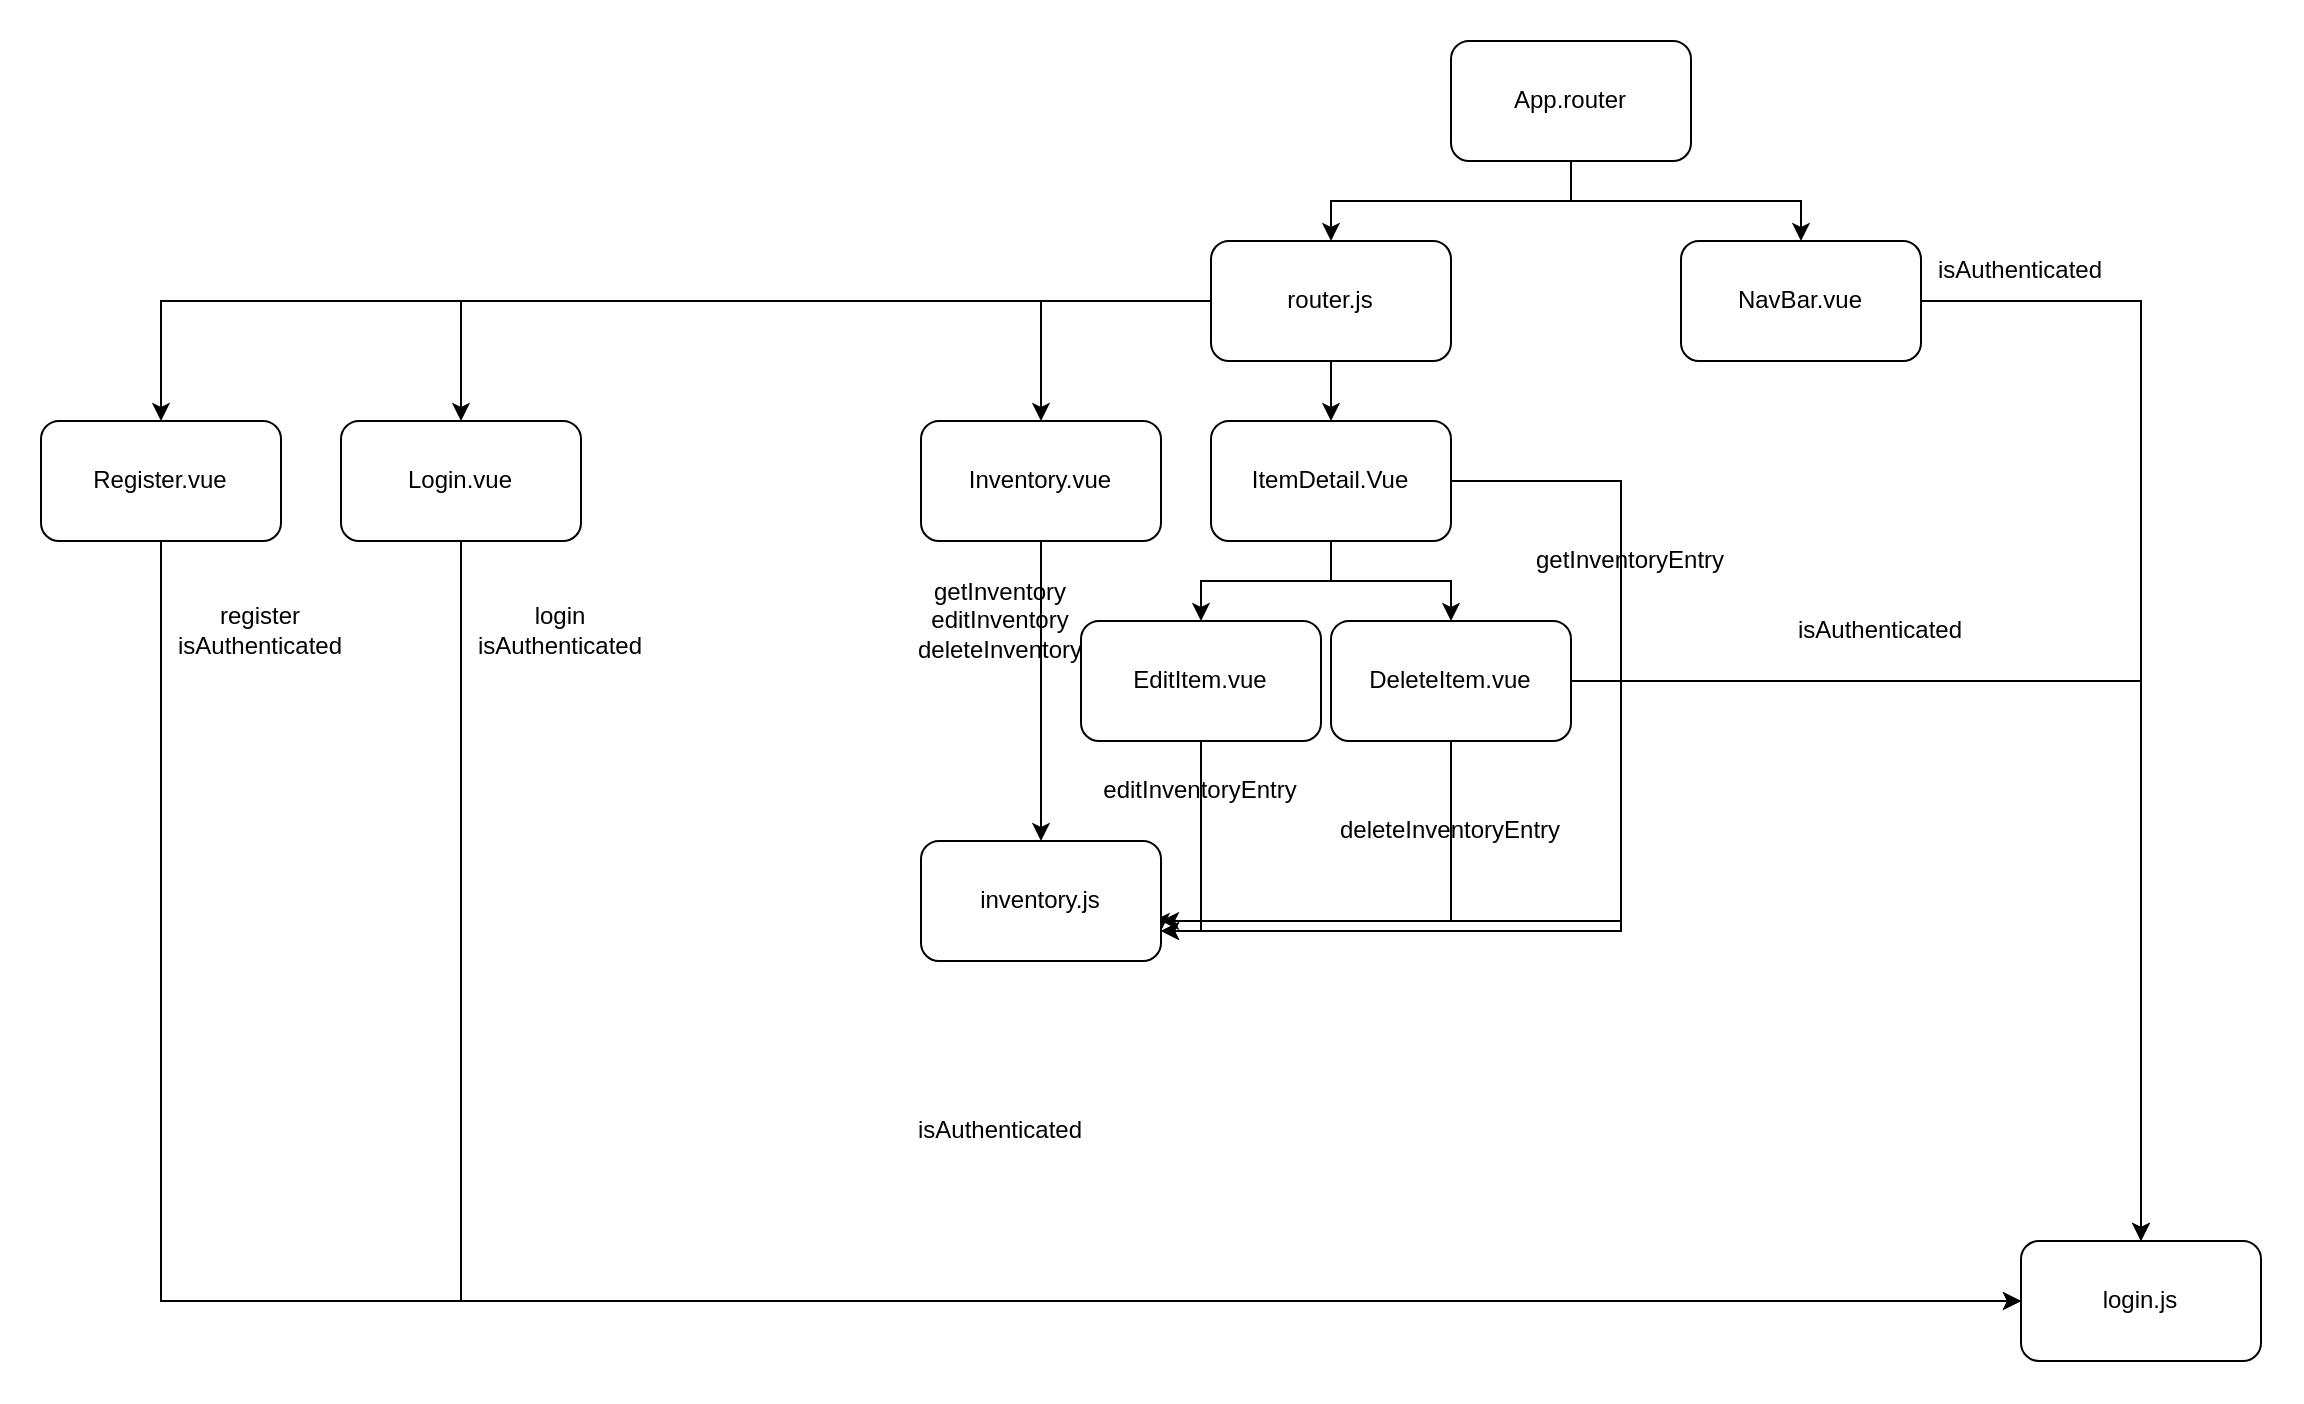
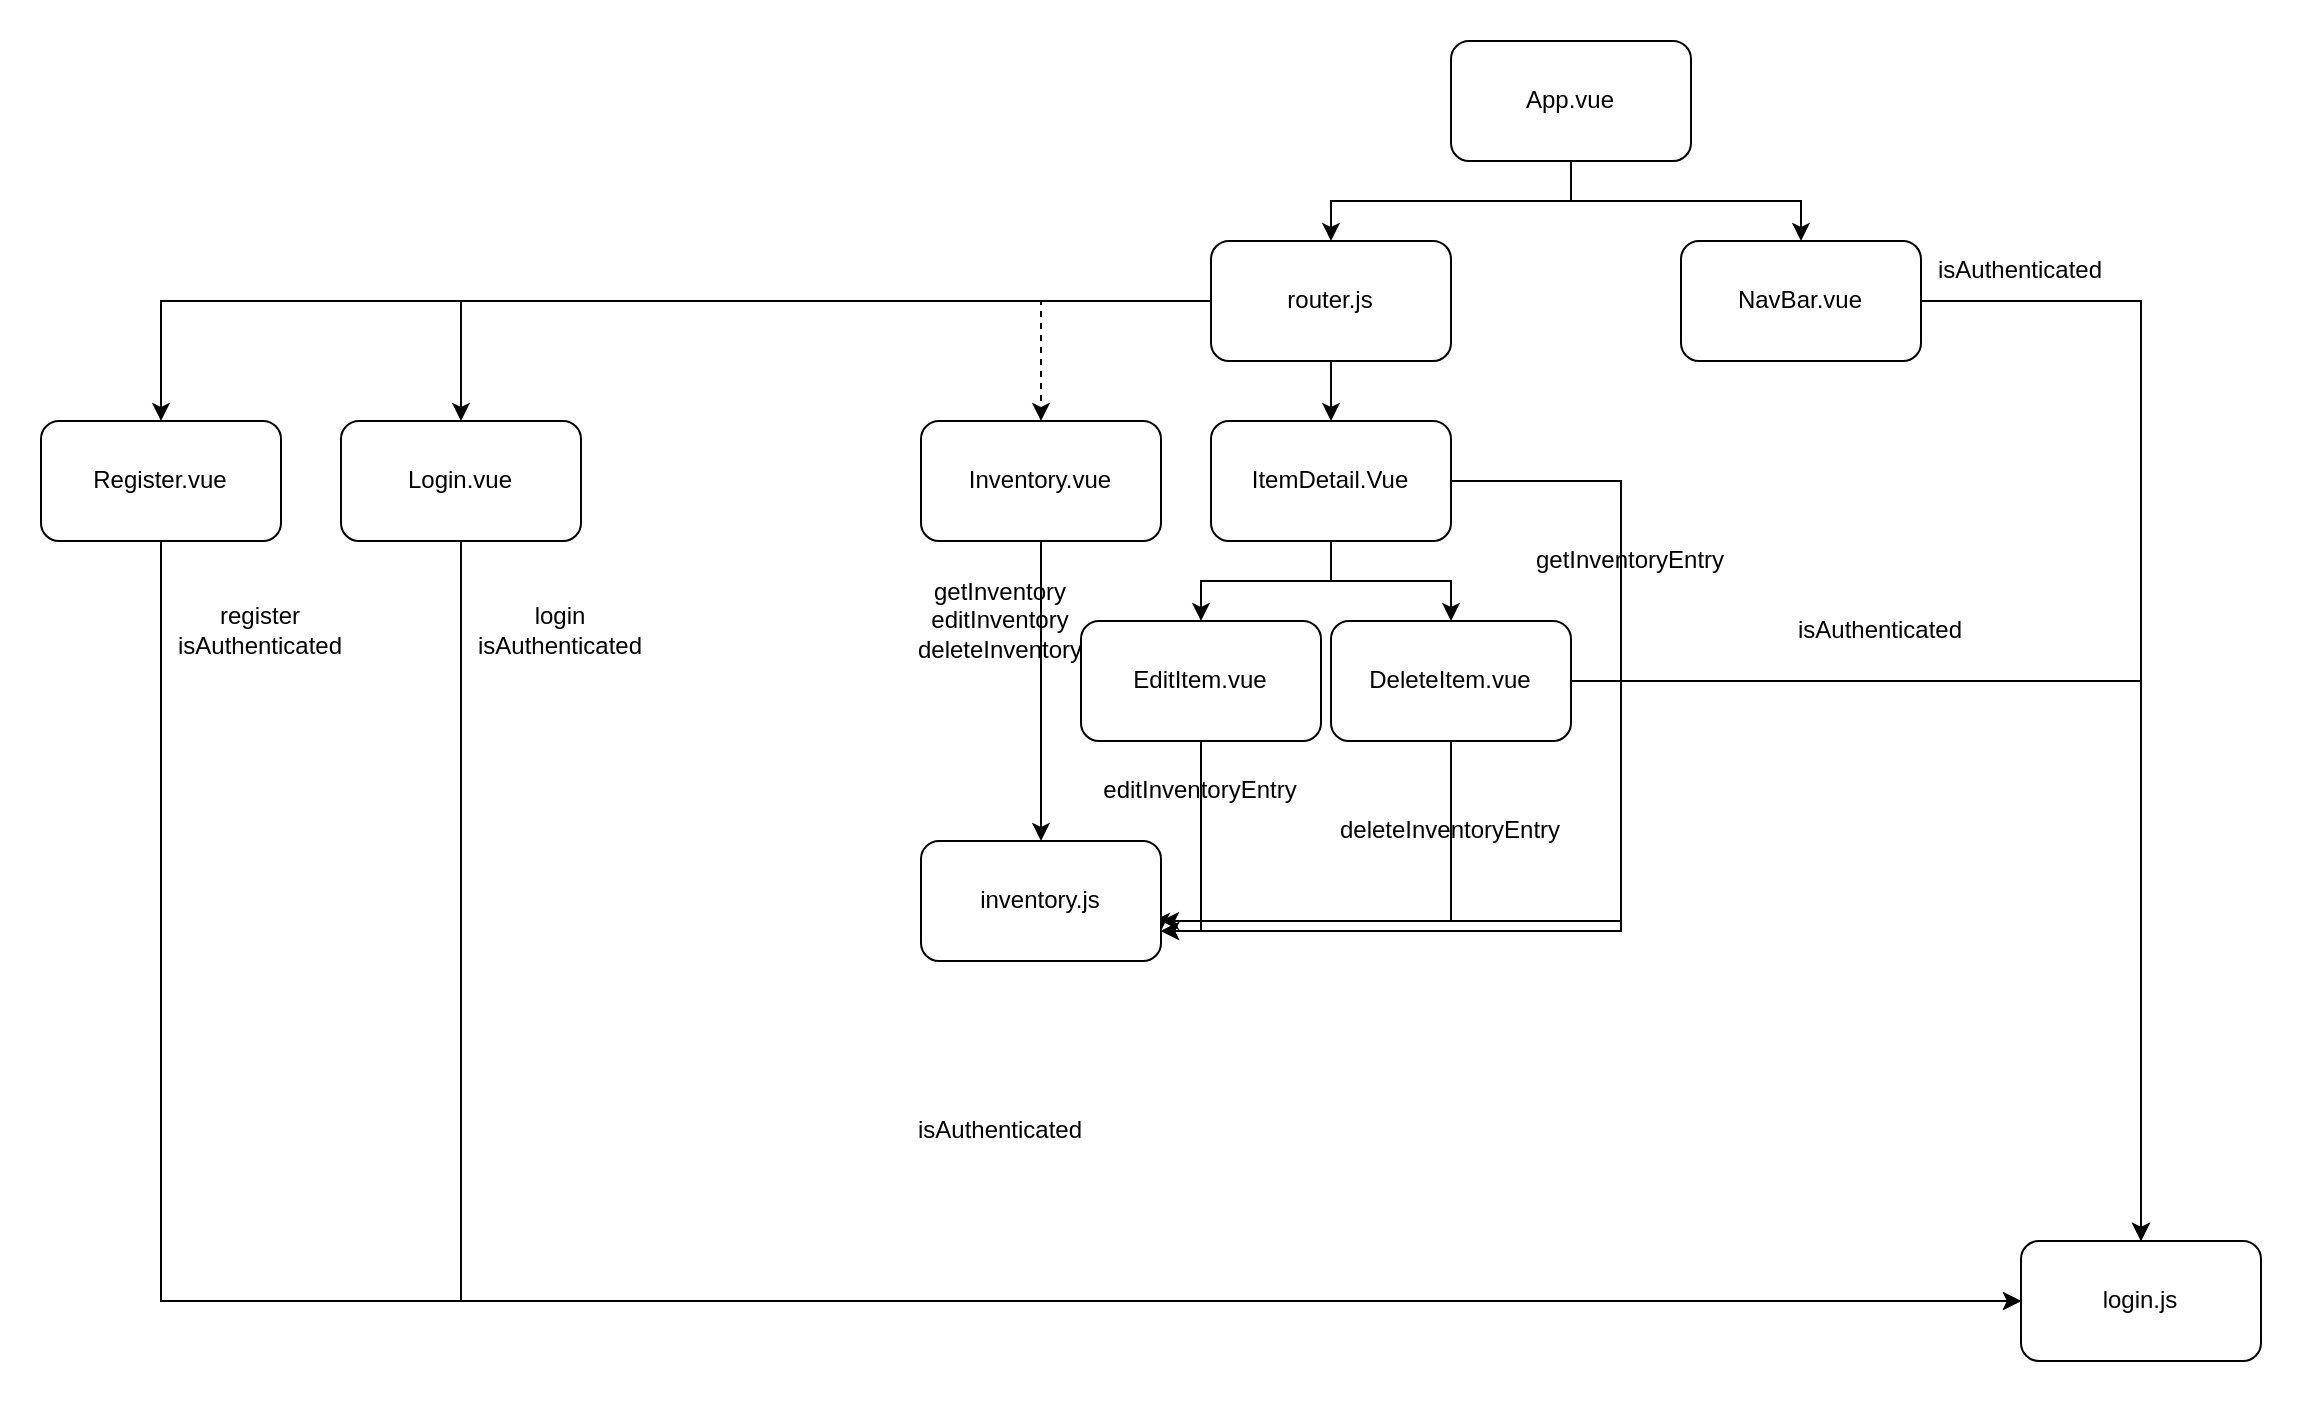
  <mxCell id="0" />
  <mxCell id="1" parent="0" />
  <mxCell id="2" style="edgeStyle=orthogonalEdgeStyle;rounded=0;orthogonalLoop=1;jettySize=auto;html=1;exitX=0.5;exitY=1;exitDx=0;exitDy=0;entryX=0.5;entryY=0;entryDx=0;entryDy=0;" edge="1" parent="1" source="4" target="11"><mxGeometry relative="1" as="geometry" /></mxCell>
  <mxCell id="3" style="edgeStyle=orthogonalEdgeStyle;rounded=0;orthogonalLoop=1;jettySize=auto;html=1;" edge="1" parent="1" source="4" target="9"><mxGeometry relative="1" as="geometry" /></mxCell>
- <mxCell id="4" value="App.router" style="rounded=1;whiteSpace=wrap;html=1;" vertex="1" parent="1"><mxGeometry x="725" y="20" width="120" height="60" as="geometry" /></mxCell>
+ <mxCell id="4" value="App.vue" style="rounded=1;whiteSpace=wrap;html=1;" vertex="1" parent="1"><mxGeometry x="725" y="20" width="120" height="60" as="geometry" /></mxCell>
  <mxCell id="5" style="edgeStyle=orthogonalEdgeStyle;rounded=0;orthogonalLoop=1;jettySize=auto;html=1;" edge="1" parent="1" source="9" target="19"><mxGeometry relative="1" as="geometry" /></mxCell>
- <mxCell id="6" style="edgeStyle=orthogonalEdgeStyle;rounded=0;orthogonalLoop=1;jettySize=auto;html=1;entryX=0.5;entryY=0;entryDx=0;entryDy=0;" edge="1" parent="1" source="9" target="14"><mxGeometry relative="1" as="geometry" /></mxCell>
+ <mxCell id="6" style="edgeStyle=orthogonalEdgeStyle;rounded=0;orthogonalLoop=1;jettySize=auto;html=1;entryX=0.5;entryY=0;entryDx=0;entryDy=0;dashed=1;" edge="1" parent="1" source="9" target="14"><mxGeometry relative="1" as="geometry" /></mxCell>
  <mxCell id="7" style="edgeStyle=orthogonalEdgeStyle;rounded=0;orthogonalLoop=1;jettySize=auto;html=1;" edge="1" parent="1" source="9" target="21"><mxGeometry relative="1" as="geometry" /></mxCell>
  <mxCell id="8" style="edgeStyle=orthogonalEdgeStyle;rounded=0;orthogonalLoop=1;jettySize=auto;html=1;" edge="1" parent="1" source="9" target="23"><mxGeometry relative="1" as="geometry" /></mxCell>
  <mxCell id="9" value="router.js" style="rounded=1;whiteSpace=wrap;html=1;" vertex="1" parent="1"><mxGeometry x="605" y="120" width="120" height="60" as="geometry" /></mxCell>
  <mxCell id="10" style="edgeStyle=orthogonalEdgeStyle;rounded=0;orthogonalLoop=1;jettySize=auto;html=1;" edge="1" parent="1" source="11" target="12"><mxGeometry relative="1" as="geometry" /></mxCell>
  <mxCell id="11" value="NavBar.vue" style="rounded=1;whiteSpace=wrap;html=1;" vertex="1" parent="1"><mxGeometry x="840" y="120" width="120" height="60" as="geometry" /></mxCell>
  <mxCell id="12" value="login.js" style="rounded=1;whiteSpace=wrap;html=1;" vertex="1" parent="1"><mxGeometry x="1010" y="620" width="120" height="60" as="geometry" /></mxCell>
  <mxCell id="13" style="edgeStyle=orthogonalEdgeStyle;rounded=0;orthogonalLoop=1;jettySize=auto;html=1;" edge="1" parent="1" source="14" target="29"><mxGeometry relative="1" as="geometry" /></mxCell>
  <mxCell id="14" value="Inventory.vue" style="rounded=1;whiteSpace=wrap;html=1;" vertex="1" parent="1"><mxGeometry x="460" y="210" width="120" height="60" as="geometry" /></mxCell>
  <mxCell id="15" style="edgeStyle=orthogonalEdgeStyle;rounded=0;orthogonalLoop=1;jettySize=auto;html=1;" edge="1" parent="1" source="19" target="25"><mxGeometry relative="1" as="geometry" /></mxCell>
  <mxCell id="16" style="edgeStyle=orthogonalEdgeStyle;rounded=0;orthogonalLoop=1;jettySize=auto;html=1;" edge="1" parent="1" source="19" target="28"><mxGeometry relative="1" as="geometry" /></mxCell>
  <mxCell id="17" style="edgeStyle=orthogonalEdgeStyle;rounded=0;orthogonalLoop=1;jettySize=auto;html=1;entryX=1;entryY=0.75;entryDx=0;entryDy=0;" edge="1" parent="1" source="36" target="29"><mxGeometry relative="1" as="geometry"><Array as="points"><mxPoint x="810" y="240" /><mxPoint x="810" y="465" /></Array></mxGeometry></mxCell>
  <mxCell id="18" style="edgeStyle=orthogonalEdgeStyle;rounded=0;orthogonalLoop=1;jettySize=auto;html=1;" edge="1" parent="1" source="19" target="29"><mxGeometry relative="1" as="geometry"><Array as="points"><mxPoint x="810" y="240" /><mxPoint x="810" y="460" /></Array></mxGeometry></mxCell>
  <mxCell id="19" value="ItemDetail.Vue" style="rounded=1;whiteSpace=wrap;html=1;" vertex="1" parent="1"><mxGeometry x="605" y="210" width="120" height="60" as="geometry" /></mxCell>
  <mxCell id="20" style="edgeStyle=orthogonalEdgeStyle;rounded=0;orthogonalLoop=1;jettySize=auto;html=1;" edge="1" parent="1" source="21" target="12"><mxGeometry relative="1" as="geometry"><Array as="points"><mxPoint x="230" y="650" /></Array></mxGeometry></mxCell>
  <mxCell id="21" value="Login.vue" style="rounded=1;whiteSpace=wrap;html=1;" vertex="1" parent="1"><mxGeometry x="170" y="210" width="120" height="60" as="geometry" /></mxCell>
  <mxCell id="22" style="edgeStyle=orthogonalEdgeStyle;rounded=0;orthogonalLoop=1;jettySize=auto;html=1;" edge="1" parent="1" source="23" target="12"><mxGeometry relative="1" as="geometry"><Array as="points"><mxPoint x="80" y="650" /></Array></mxGeometry></mxCell>
  <mxCell id="23" value="Register.vue" style="rounded=1;whiteSpace=wrap;html=1;" vertex="1" parent="1"><mxGeometry x="20" y="210" width="120" height="60" as="geometry" /></mxCell>
  <mxCell id="24" style="edgeStyle=orthogonalEdgeStyle;rounded=0;orthogonalLoop=1;jettySize=auto;html=1;entryX=1;entryY=0.75;entryDx=0;entryDy=0;" edge="1" parent="1" source="25" target="29"><mxGeometry relative="1" as="geometry" /></mxCell>
  <mxCell id="25" value="EditItem.vue" style="rounded=1;whiteSpace=wrap;html=1;" vertex="1" parent="1"><mxGeometry x="540" y="310" width="120" height="60" as="geometry" /></mxCell>
  <mxCell id="26" style="edgeStyle=orthogonalEdgeStyle;rounded=0;orthogonalLoop=1;jettySize=auto;html=1;entryX=1;entryY=0.75;entryDx=0;entryDy=0;" edge="1" parent="1" source="28" target="29"><mxGeometry relative="1" as="geometry"><Array as="points"><mxPoint x="725" y="460" /><mxPoint x="580" y="460" /></Array></mxGeometry></mxCell>
  <mxCell id="27" style="edgeStyle=orthogonalEdgeStyle;rounded=0;orthogonalLoop=1;jettySize=auto;html=1;" edge="1" parent="1" source="28" target="12"><mxGeometry relative="1" as="geometry" /></mxCell>
  <mxCell id="28" value="DeleteItem.vue" style="rounded=1;whiteSpace=wrap;html=1;" vertex="1" parent="1"><mxGeometry x="665" y="310" width="120" height="60" as="geometry" /></mxCell>
  <mxCell id="29" value="inventory.js" style="rounded=1;whiteSpace=wrap;html=1;" vertex="1" parent="1"><mxGeometry x="460" y="420" width="120" height="60" as="geometry" /></mxCell>
  <mxCell id="30" value="isAuthenticated" style="text;html=1;align=center;verticalAlign=middle;whiteSpace=wrap;rounded=0;" vertex="1" parent="1"><mxGeometry x="980" y="120" width="60" height="30" as="geometry" /></mxCell>
  <mxCell id="31" value="deleteInventoryEntry" style="text;html=1;align=center;verticalAlign=middle;whiteSpace=wrap;rounded=0;" vertex="1" parent="1"><mxGeometry x="695" y="400" width="60" height="30" as="geometry" /></mxCell>
  <mxCell id="32" value="editInventoryEntry" style="text;html=1;align=center;verticalAlign=middle;whiteSpace=wrap;rounded=0;" vertex="1" parent="1"><mxGeometry x="570" y="380" width="60" height="30" as="geometry" /></mxCell>
  <mxCell id="33" value="getInventory&lt;div&gt;editInventory&lt;/div&gt;&lt;div&gt;deleteInventory&lt;/div&gt;" style="text;html=1;align=center;verticalAlign=middle;whiteSpace=wrap;rounded=0;" vertex="1" parent="1"><mxGeometry x="470" y="295" width="60" height="30" as="geometry" /></mxCell>
  <mxCell id="34" value="login&lt;div&gt;isAuthenticated&lt;/div&gt;" style="text;html=1;align=center;verticalAlign=middle;whiteSpace=wrap;rounded=0;" vertex="1" parent="1"><mxGeometry x="250" y="300" width="60" height="30" as="geometry" /></mxCell>
  <mxCell id="35" value="register&lt;div&gt;isAuthenticated&lt;/div&gt;" style="text;html=1;align=center;verticalAlign=middle;whiteSpace=wrap;rounded=0;" vertex="1" parent="1"><mxGeometry x="100" y="300" width="60" height="30" as="geometry" /></mxCell>
  <mxCell id="36" value="getInventoryEntry" style="text;html=1;align=center;verticalAlign=middle;whiteSpace=wrap;rounded=0;" vertex="1" parent="1"><mxGeometry x="785" y="265" width="60" height="30" as="geometry" /></mxCell>
  <mxCell id="37" value="isAuthenticated" style="text;html=1;align=center;verticalAlign=middle;whiteSpace=wrap;rounded=0;" vertex="1" parent="1"><mxGeometry x="910" y="300" width="60" height="30" as="geometry" /></mxCell>
  <mxCell id="38" value="isAuthenticated" style="text;html=1;align=center;verticalAlign=middle;whiteSpace=wrap;rounded=0;" vertex="1" parent="1"><mxGeometry x="470" y="550" width="60" height="30" as="geometry" /></mxCell>
